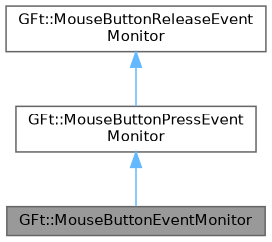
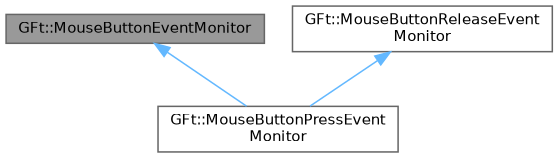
  digraph {
    node [color=gray40 fillcolor=white fontname=Helvetica fontsize=10 shape=box style=filled]
    edge [color=steelblue1 dir=back fontname=Helvetica fontsize=10 labelfontname=Helvetica labelfontsize=10 style=solid]
    n1 [fillcolor=grey60 fontcolor=black height=0.2 label="GFt::MouseButtonEventMonitor" width=0.4]
    n2 [height=0.2 label="GFt::MouseButtonPressEvent\lMonitor" width=0.4]
    n3 [height=0.2 label="GFt::MouseButtonReleaseEvent\lMonitor" width=0.4]
-   n2 -> n1
+   n1 -> n2
    n3 -> n2
  }
